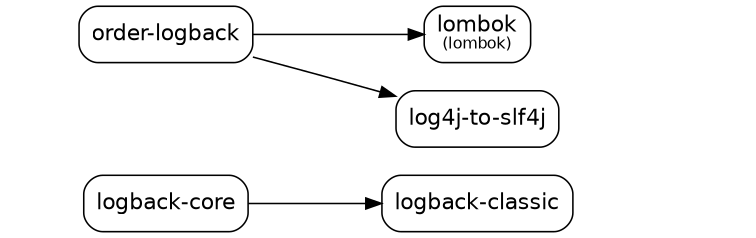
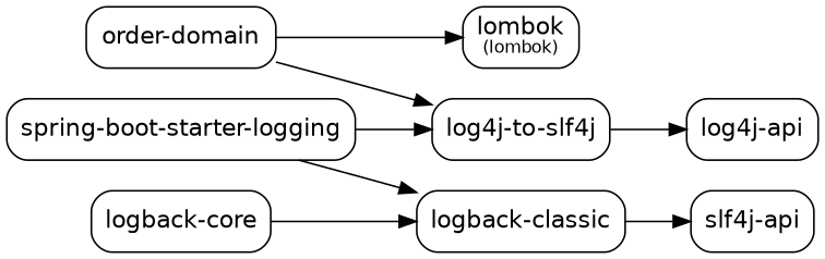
  digraph {
    rankdir=LR
    node [fontname=Helvetica fontsize=14 shape=box style=rounded]
    edge [fontname=Helvetica fontsize=10]
-   n1 [label="order-logback"]
+   n1 [label="order-domain"]
    n2 [label=<lombok<font point-size="10"><br/>(lombok)</font>>]
    n3 [label=<log4j-to-slf4j>]
+   n4 [label=<spring-boot-starter-logging>]
    n5 [label=<logback-classic>]
+   n6 [label=<slf4j-api>]
    n7 [label=<logback-core>]
+   n8 [label=<log4j-api>]
    n1 -> n2
    n1 -> n3
+   n3 -> n8
+   n4 -> n3
+   n4 -> n5
+   n5 -> n6
    n7 -> n5
  }
